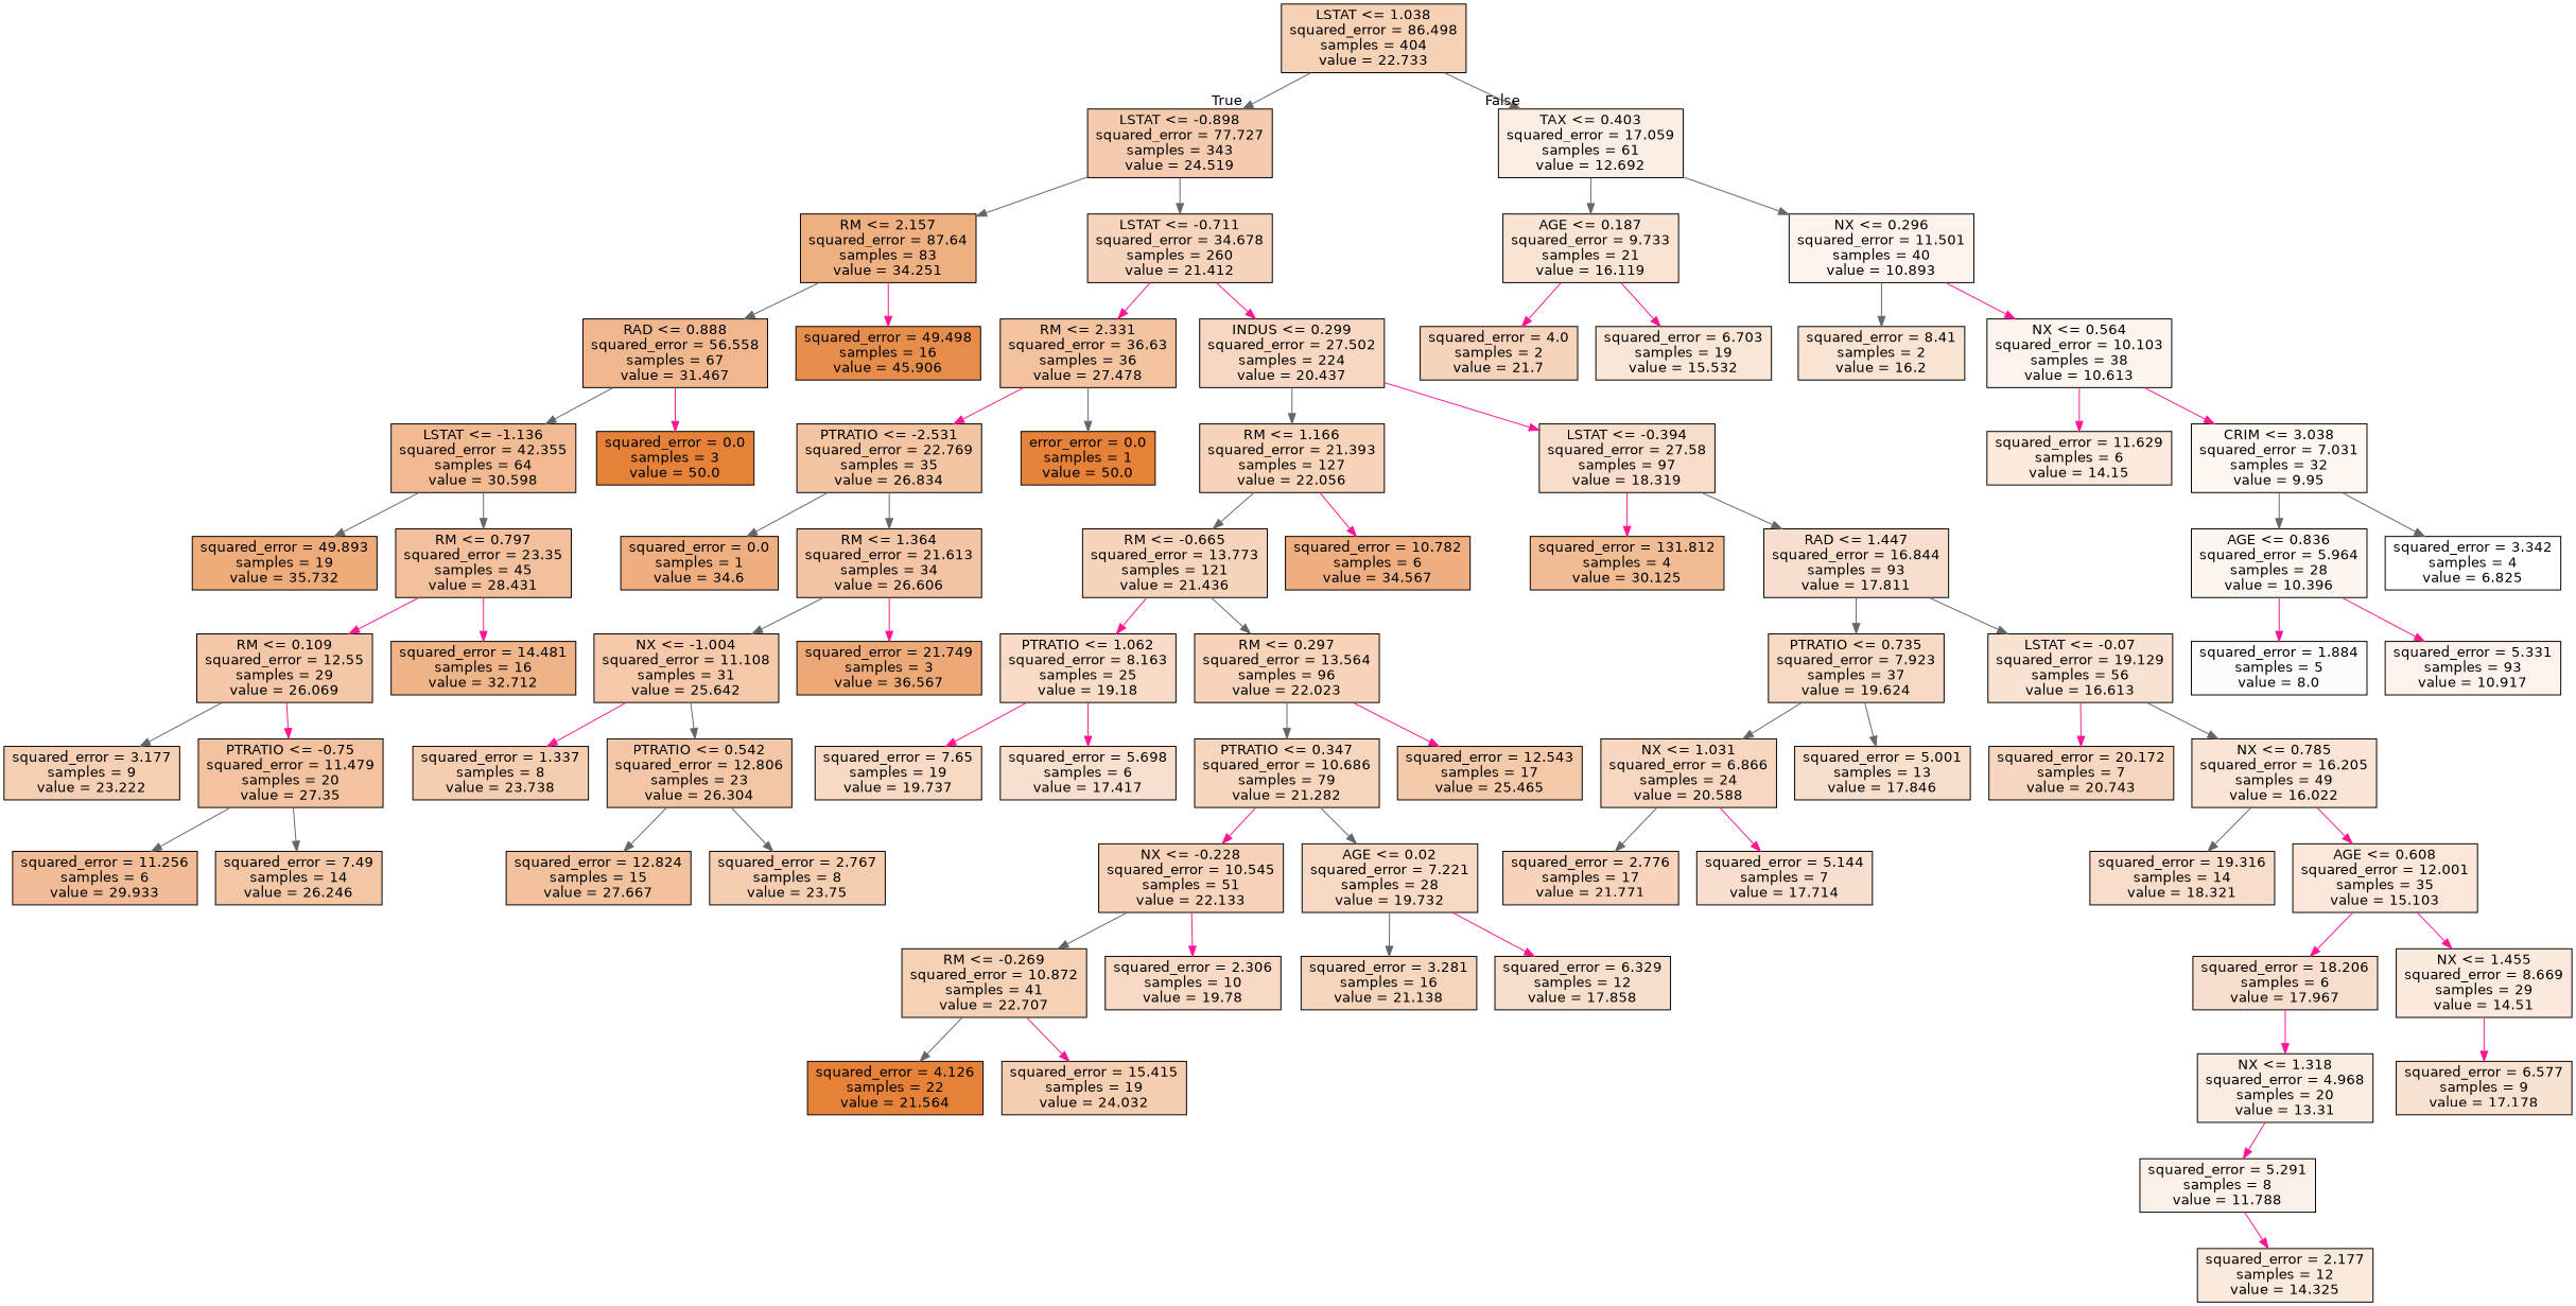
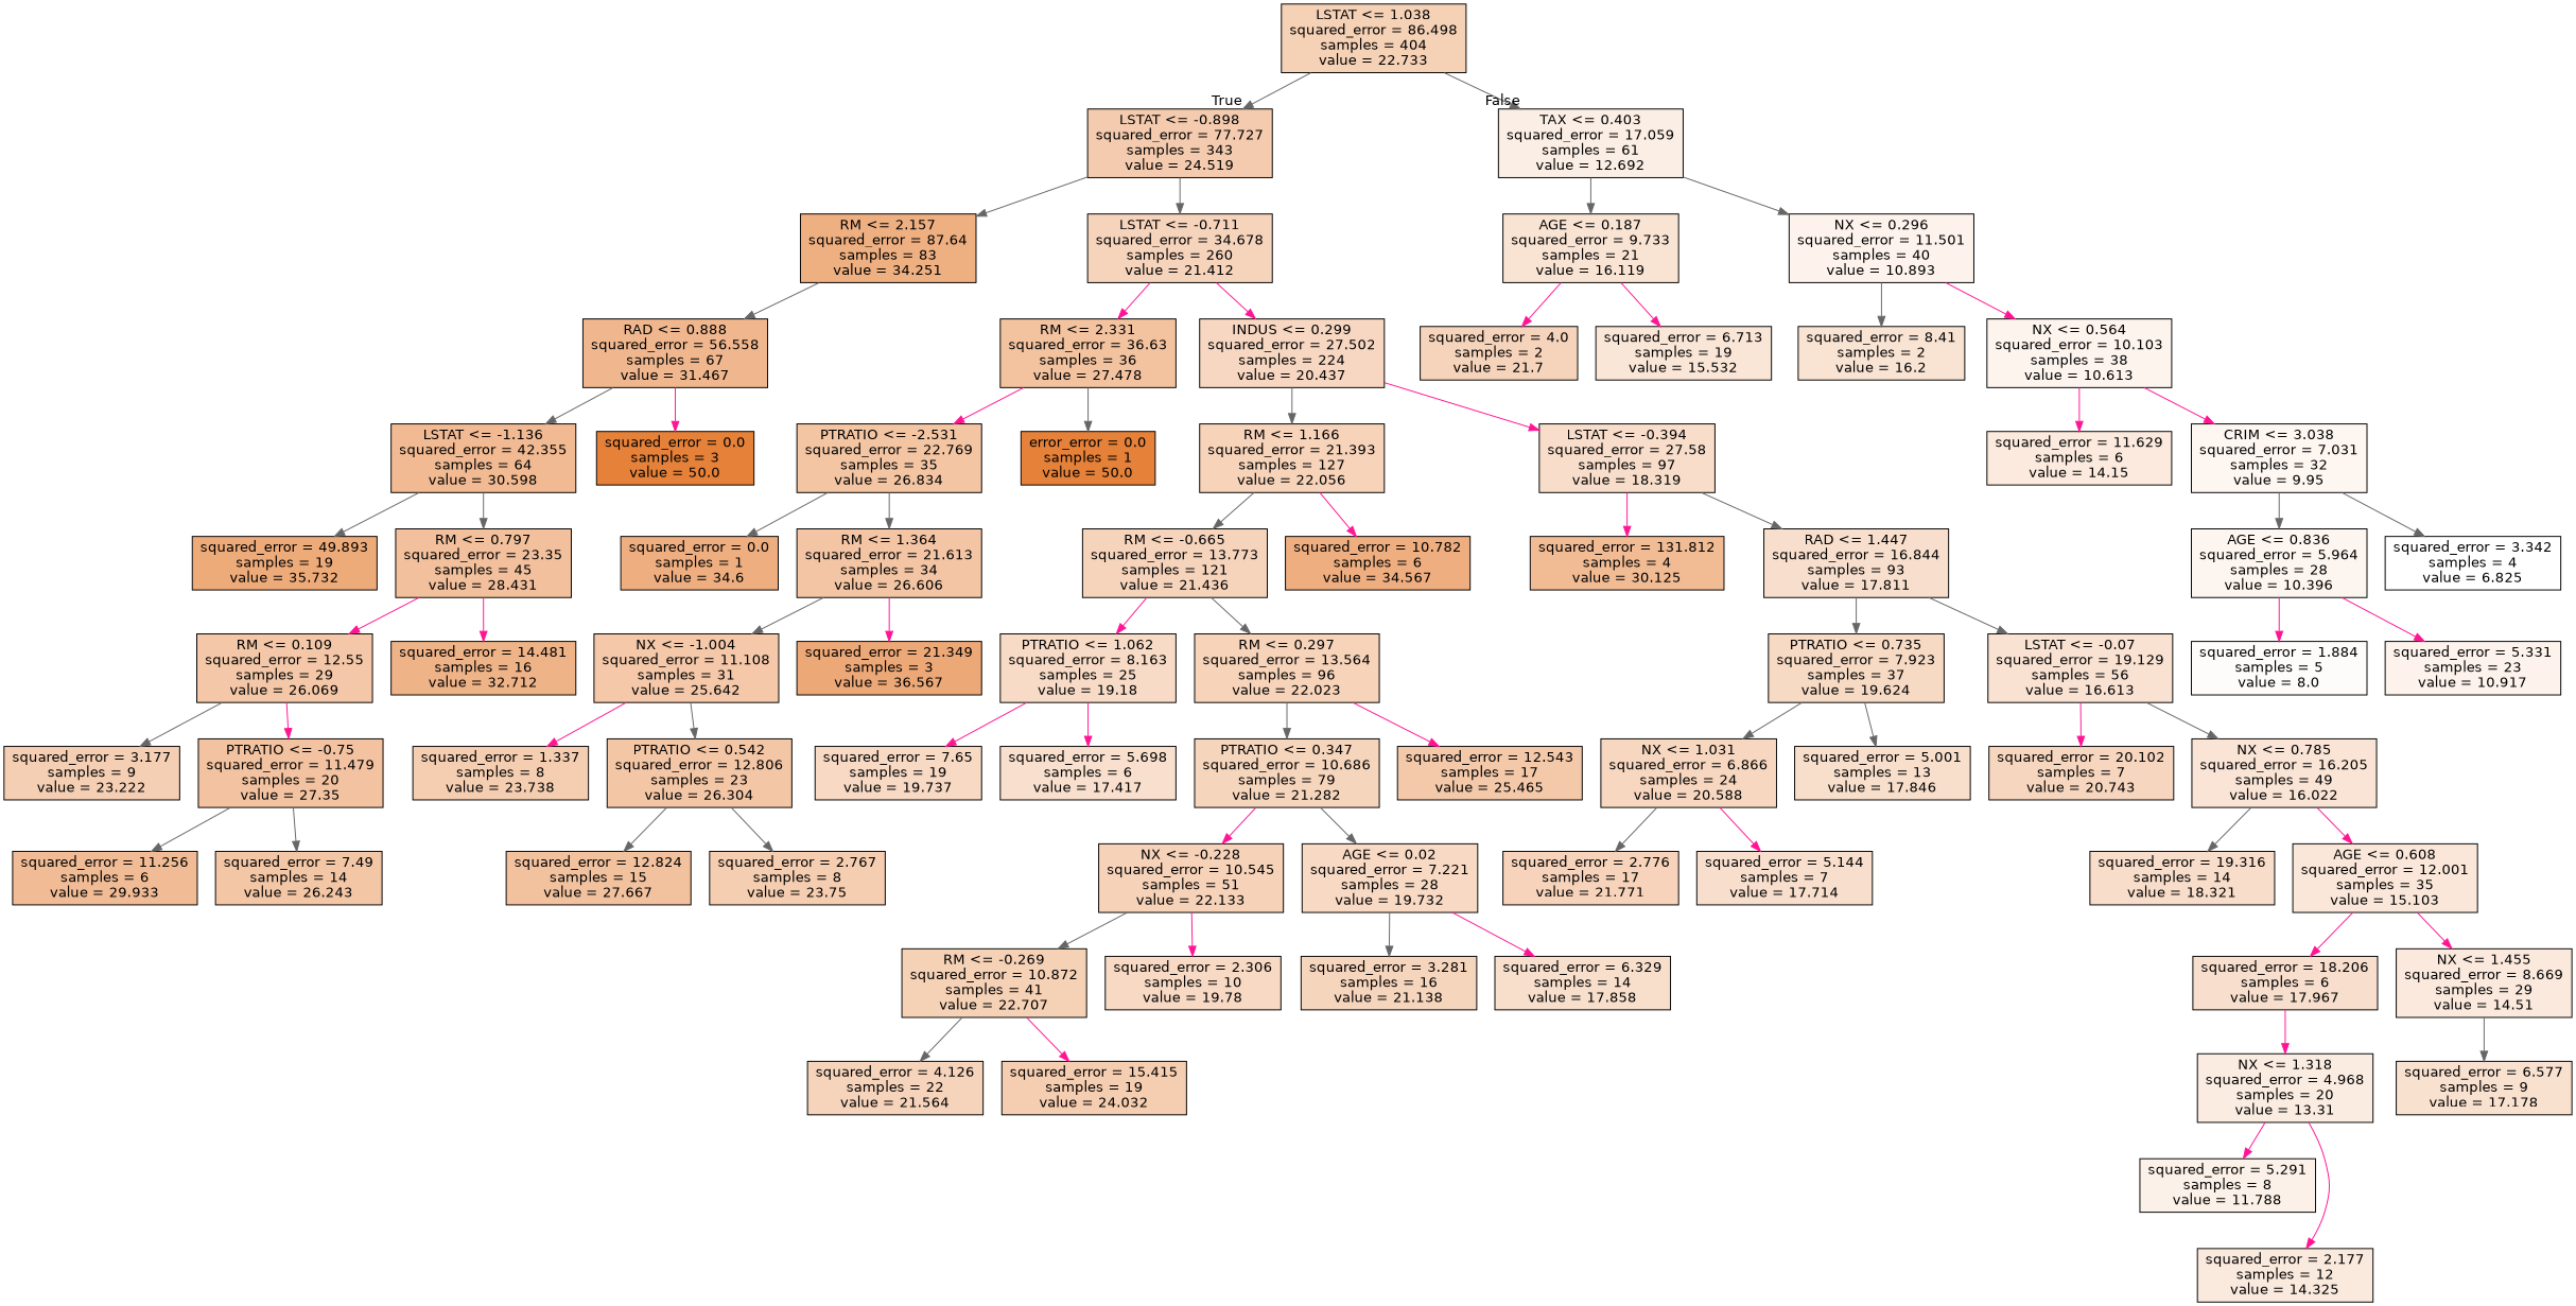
  digraph {
    node [color=black fillcolor="#f7d9c4" fontname=helvetica shape=box style=filled]
    edge [color=gray40 fontname=helvetica]
    n1 [fillcolor="#f5d1b6" label="LSTAT <= 1.038\nsquared_error = 86.498\nsamples = 404\nvalue = 22.733"]
    n2 [fillcolor="#f4cbae" label="LSTAT <= -0.898\nsquared_error = 77.727\nsamples = 343\nvalue = 24.519"]
    n3 [fillcolor="#fbeee4" label="TAX <= 0.403\nsquared_error = 17.059\nsamples = 61\nvalue = 12.692"]
    n4 [fillcolor="#eeaf81" label="RM <= 2.157\nsquared_error = 87.64\nsamples = 83\nvalue = 34.251"]
    n5 [fillcolor="#f6d4bc" label="LSTAT <= -0.711\nsquared_error = 34.678\nsamples = 260\nvalue = 21.412"]
    n6 [fillcolor="#f9e4d4" label="AGE <= 0.187\nsquared_error = 9.733\nsamples = 21\nvalue = 16.119"]
    n7 [fillcolor="#fdf3ec" label="NX <= 0.296\nsquared_error = 11.501\nsamples = 40\nvalue = 10.893"]
    n8 [fillcolor="#f0b78e" label="RAD <= 0.888\nsquared_error = 56.558\nsamples = 67\nvalue = 31.467"]
-   n9 [fillcolor="#e78d4c" label="squared_error = 49.498\nsamples = 16\nvalue = 45.906"]
    n10 [fillcolor="#f3c3a0" label="RM <= 2.331\nsquared_error = 36.63\nsamples = 36\nvalue = 27.478"]
    n11 [fillcolor="#f7d7c1" label="INDUS <= 0.299\nsquared_error = 27.502\nsamples = 224\nvalue = 20.437"]
    n12 [fillcolor="#f1ba92" label="LSTAT <= -1.136\nsquared_error = 42.355\nsamples = 64\nvalue = 30.598"]
    n13 [fillcolor="#e58139" label="squared_error = 0.0\nsamples = 3\nvalue = 50.0"]
    n14 [fillcolor="#eeab7a" label="squared_error = 49.893\nsamples = 19\nvalue = 35.732"]
    n15 [fillcolor="#f2c09c" label="RM <= 0.797\nsquared_error = 23.35\nsamples = 45\nvalue = 28.431"]
    n16 [fillcolor="#f3c7a7" label="RM <= 0.109\nsquared_error = 12.55\nsamples = 29\nvalue = 26.069"]
    n17 [fillcolor="#efb388" label="squared_error = 14.481\nsamples = 16\nvalue = 32.712"]
    n18 [fillcolor="#f5cfb4" label="squared_error = 3.177\nsamples = 9\nvalue = 23.222"]
    n19 [fillcolor="#f3c3a1" label="PTRATIO <= -0.75\nsquared_error = 11.479\nsamples = 20\nvalue = 27.35"]
    n20 [fillcolor="#f1bc95" label="squared_error = 11.256\nsamples = 6\nvalue = 29.933"]
-   n21 [fillcolor="#f3c6a6" label="squared_error = 7.49\nsamples = 14\nvalue = 26.246"]
+   n21 [fillcolor="#f3c6a6" label="squared_error = 7.49\nsamples = 14\nvalue = 26.243"]
    n22 [fillcolor="#f3c5a3" label="PTRATIO <= -2.531\nsquared_error = 22.769\nsamples = 35\nvalue = 26.834"]
    n23 [fillcolor="#e58139" label="error_error = 0.0\nsamples = 1\nvalue = 50.0"]
    n24 [fillcolor="#f6d3b9" label="RM <= 1.166\nsquared_error = 21.393\nsamples = 127\nvalue = 22.056"]
    n25 [fillcolor="#f8ddca" label="LSTAT <= -0.394\nsquared_error = 27.58\nsamples = 97\nvalue = 18.319"]
    n26 [fillcolor="#eeae80" label="squared_error = 0.0\nsamples = 1\nvalue = 34.6"]
    n27 [fillcolor="#f3c5a4" label="RM <= 1.364\nsquared_error = 21.613\nsamples = 34\nvalue = 26.606"]
    n28 [fillcolor="#f4c8a9" label="NX <= -1.004\nsquared_error = 11.108\nsamples = 31\nvalue = 25.642"]
-   n29 [fillcolor="#eda877" label="squared_error = 21.749\nsamples = 3\nvalue = 36.567"]
+   n29 [fillcolor="#eda877" label="squared_error = 21.349\nsamples = 3\nvalue = 36.567"]
    n30 [fillcolor="#f5ceb1" label="squared_error = 1.337\nsamples = 8\nvalue = 23.738"]
    n31 [fillcolor="#f3c6a6" label="PTRATIO <= 0.542\nsquared_error = 12.806\nsamples = 23\nvalue = 26.304"]
    n32 [fillcolor="#f2c29f" label="squared_error = 12.824\nsamples = 15\nvalue = 27.667"]
    n33 [fillcolor="#f5ceb1" label="squared_error = 2.767\nsamples = 8\nvalue = 23.75"]
    n34 [fillcolor="#f6d4bc" label="RM <= -0.665\nsquared_error = 13.773\nsamples = 121\nvalue = 21.436"]
    n35 [fillcolor="#eeae80" label="squared_error = 10.782\nsamples = 6\nvalue = 34.567"]
    n36 [fillcolor="#f1bb94" label="squared_error = 131.812\nsamples = 4\nvalue = 30.125"]
    n37 [fillcolor="#f8dfcd" label="RAD <= 1.447\nsquared_error = 16.844\nsamples = 93\nvalue = 17.811"]
    n38 [fillcolor="#f8dbc6" label="PTRATIO <= 1.062\nsquared_error = 8.163\nsamples = 25\nvalue = 19.18"]
    n39 [fillcolor="#f6d3b9" label="RM <= 0.297\nsquared_error = 13.564\nsamples = 96\nvalue = 22.023"]
    n40 [label="squared_error = 7.65\nsamples = 19\nvalue = 19.737"]
    n41 [fillcolor="#f9e0ce" label="squared_error = 5.698\nsamples = 6\nvalue = 17.417"]
    n42 [fillcolor="#f6d5bd" label="PTRATIO <= 0.347\nsquared_error = 10.686\nsamples = 79\nvalue = 21.282"]
    n43 [fillcolor="#f4c9aa" label="squared_error = 12.543\nsamples = 17\nvalue = 25.465"]
    n44 [fillcolor="#f6d2b9" label="NX <= -0.228\nsquared_error = 10.545\nsamples = 51\nvalue = 22.133"]
    n45 [label="AGE <= 0.02\nsquared_error = 7.221\nsamples = 28\nvalue = 19.732"]
    n46 [fillcolor="#f5d1b6" label="RM <= -0.269\nsquared_error = 10.872\nsamples = 41\nvalue = 22.707"]
    n47 [label="squared_error = 2.306\nsamples = 10\nvalue = 19.78"]
    n48 [fillcolor="#f6d5bd" label="squared_error = 3.281\nsamples = 16\nvalue = 21.138"]
-   n49 [fillcolor="#f8dfcc" label="squared_error = 6.329\nsamples = 12\nvalue = 17.858"]
-   n50 [fillcolor="#e58139" label="squared_error = 4.126\nsamples = 22\nvalue = 21.564"]
+   n49 [fillcolor="#f8dfcc" label="squared_error = 6.329\nsamples = 14\nvalue = 17.858"]
+   n50 [fillcolor="#f6d4bb" label="squared_error = 4.126\nsamples = 22\nvalue = 21.564"]
    n51 [fillcolor="#f5cdb0" label="squared_error = 15.415\nsamples = 19\nvalue = 24.032"]
    n52 [fillcolor="#f7dac4" label="PTRATIO <= 0.735\nsquared_error = 7.923\nsamples = 37\nvalue = 19.624"]
    n53 [fillcolor="#f9e2d2" label="LSTAT <= -0.07\nsquared_error = 19.129\nsamples = 56\nvalue = 16.613"]
    n54 [fillcolor="#f7d7c0" label="NX <= 1.031\nsquared_error = 6.866\nsamples = 24\nvalue = 20.588"]
    n55 [fillcolor="#f8dfcc" label="squared_error = 5.001\nsamples = 13\nvalue = 17.846"]
-   n56 [fillcolor="#f7d6bf" label="squared_error = 20.172\nsamples = 7\nvalue = 20.743"]
+   n56 [fillcolor="#f7d6bf" label="squared_error = 20.102\nsamples = 7\nvalue = 20.743"]
    n57 [fillcolor="#f9e4d5" label="NX <= 0.785\nsquared_error = 16.205\nsamples = 49\nvalue = 16.022"]
    n58 [fillcolor="#f6d3ba" label="squared_error = 2.776\nsamples = 17\nvalue = 21.771"]
    n59 [fillcolor="#f8dfcd" label="squared_error = 5.144\nsamples = 7\nvalue = 17.714"]
    n60 [fillcolor="#f8ddca" label="squared_error = 19.316\nsamples = 14\nvalue = 18.321"]
    n61 [fillcolor="#fae7d9" label="AGE <= 0.608\nsquared_error = 12.001\nsamples = 35\nvalue = 15.103"]
    n62 [fillcolor="#f8decc" label="squared_error = 18.206\nsamples = 6\nvalue = 17.967"]
    n63 [fillcolor="#fae9dc" label="NX <= 1.455\nsquared_error = 8.669\nsamples = 29\nvalue = 14.51"]
    n64 [fillcolor="#fbece1" label="NX <= 1.318\nsquared_error = 4.968\nsamples = 20\nvalue = 13.31"]
    n65 [fillcolor="#f9e1d0" label="squared_error = 6.577\nsamples = 9\nvalue = 17.178"]
    n66 [fillcolor="#fcf1e8" label="squared_error = 5.291\nsamples = 8\nvalue = 11.788"]
    n67 [fillcolor="#fae9dd" label="squared_error = 2.177\nsamples = 12\nvalue = 14.325"]
    n68 [fillcolor="#f6d4bb" label="squared_error = 4.0\nsamples = 2\nvalue = 21.7"]
-   n69 [fillcolor="#fae6d7" label="squared_error = 6.703\nsamples = 19\nvalue = 15.532"]
+   n69 [fillcolor="#fae6d7" label="squared_error = 6.713\nsamples = 19\nvalue = 15.532"]
    n70 [fillcolor="#f9e4d4" label="squared_error = 8.41\nsamples = 2\nvalue = 16.2"]
    n71 [fillcolor="#fdf4ee" label="NX <= 0.564\nsquared_error = 10.103\nsamples = 38\nvalue = 10.613"]
    n72 [fillcolor="#fbeadd" label="squared_error = 11.629\nsamples = 6\nvalue = 14.15"]
    n73 [fillcolor="#fdf6f1" label="CRIM <= 3.038\nsquared_error = 7.031\nsamples = 32\nvalue = 9.95"]
    n74 [fillcolor="#fdf5ef" label="AGE <= 0.836\nsquared_error = 5.964\nsamples = 28\nvalue = 10.396"]
    n75 [fillcolor="#ffffff" label="squared_error = 3.342\nsamples = 4\nvalue = 6.825"]
    n76 [fillcolor="#fefcfa" label="squared_error = 1.884\nsamples = 5\nvalue = 8.0"]
-   n77 [fillcolor="#fdf3ec" label="squared_error = 5.331\nsamples = 93\nvalue = 10.917"]
+   n77 [fillcolor="#fdf3ec" label="squared_error = 5.331\nsamples = 23\nvalue = 10.917"]
    n1 -> n2 [headlabel=True labelangle=45 labeldistance=2.5]
    n1 -> n3 [headlabel=False labelangle=-45 labeldistance=2.5]
    n2 -> n4
    n2 -> n5
    n3 -> n6
    n3 -> n7
    n4 -> n8
-   n4 -> n9 [color=deeppink]
    n5 -> n10 [color=deeppink]
    n5 -> n11 [color=deeppink]
    n6 -> n68 [color=deeppink]
    n6 -> n69 [color=deeppink]
    n7 -> n70
    n7 -> n71 [color=deeppink]
    n8 -> n12
    n8 -> n13 [color=deeppink]
    n10 -> n22 [color=deeppink]
    n10 -> n23
    n11 -> n24
    n11 -> n25 [color=deeppink]
    n12 -> n14
    n12 -> n15
    n15 -> n16 [color=deeppink]
    n15 -> n17 [color=deeppink]
    n16 -> n18
    n16 -> n19 [color=deeppink]
    n19 -> n20
    n19 -> n21
    n22 -> n26
    n22 -> n27
    n24 -> n34
    n24 -> n35 [color=deeppink]
    n25 -> n36 [color=deeppink]
    n25 -> n37
    n27 -> n28
    n27 -> n29 [color=deeppink]
    n28 -> n30 [color=deeppink]
    n28 -> n31
    n31 -> n32
    n31 -> n33
    n34 -> n38 [color=deeppink]
    n34 -> n39
    n37 -> n52
    n37 -> n53
    n38 -> n40 [color=deeppink]
    n38 -> n41 [color=deeppink]
    n39 -> n42
    n39 -> n43 [color=deeppink]
    n42 -> n44 [color=deeppink]
    n42 -> n45
    n44 -> n46
    n44 -> n47 [color=deeppink]
    n45 -> n48
    n45 -> n49 [color=deeppink]
    n46 -> n50
    n46 -> n51 [color=deeppink]
    n52 -> n54
    n52 -> n55
    n53 -> n56 [color=deeppink]
    n53 -> n57
    n54 -> n58
    n54 -> n59 [color=deeppink]
    n57 -> n60
    n57 -> n61 [color=deeppink]
    n61 -> n62 [color=deeppink]
    n61 -> n63 [color=deeppink]
    n62 -> n64 [color=deeppink]
-   n63 -> n65 [color=deeppink]
+   n63 -> n65
    n64 -> n66 [color=deeppink]
-   n66 -> n67 [color=deeppink]
+   n64 -> n67 [color=deeppink]
    n71 -> n72 [color=deeppink]
    n71 -> n73 [color=deeppink]
    n73 -> n74
    n73 -> n75
    n74 -> n76 [color=deeppink]
    n74 -> n77 [color=deeppink]
  }
